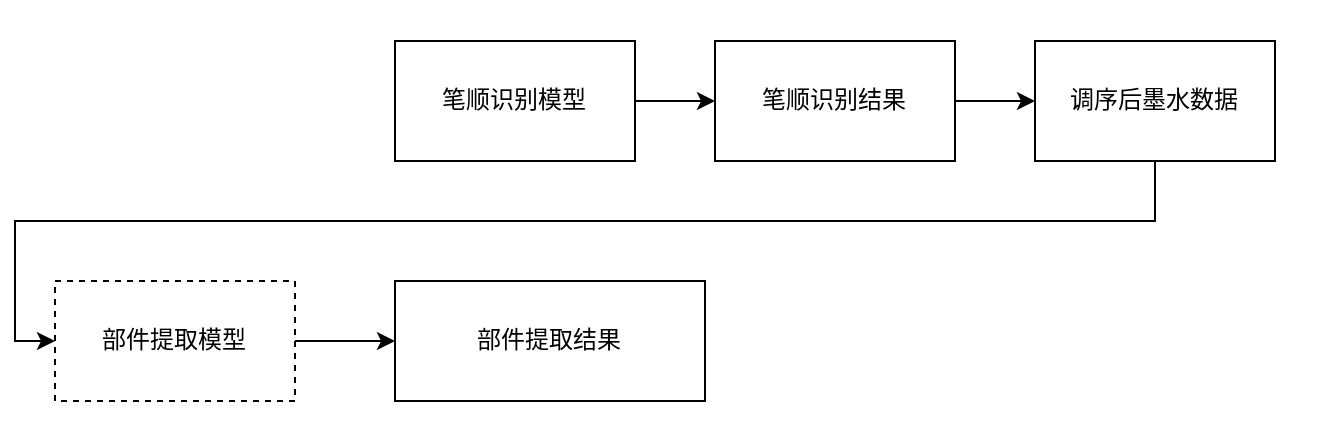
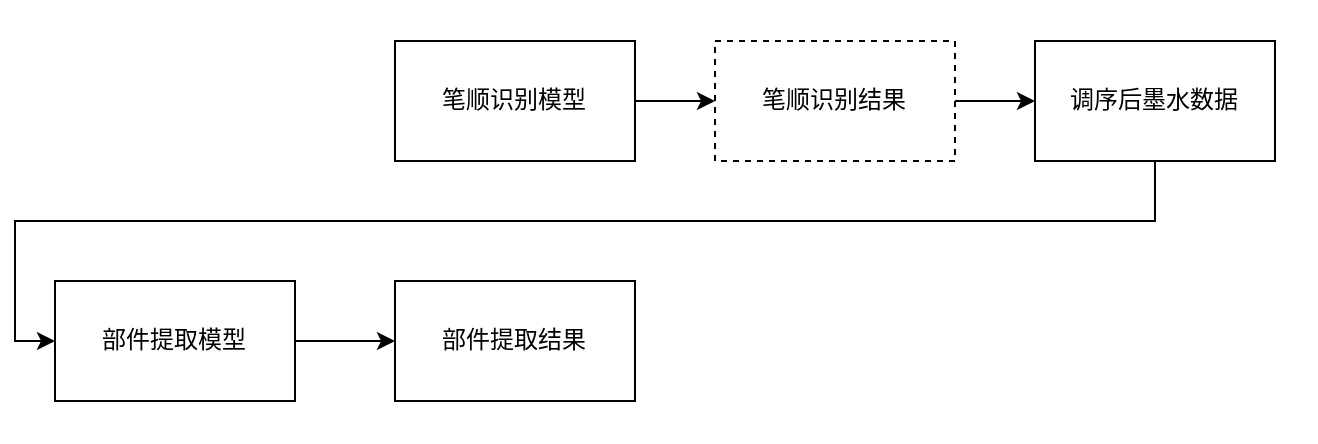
  <mxCell id="0" />
  <mxCell id="1" parent="0" />
  <mxCell id="2" value="" style="edgeStyle=orthogonalEdgeStyle;rounded=0;orthogonalLoop=1;jettySize=auto;html=1;entryX=0;entryY=0.5;entryDx=0;entryDy=0;exitX=0.5;exitY=1;exitDx=0;exitDy=0;" parent="1" source="7" target="4" edge="1"><mxGeometry relative="1" as="geometry" /></mxCell>
  <mxCell id="3" value="笔顺识别模型" style="rounded=0;whiteSpace=wrap;html=1;" parent="1" vertex="1"><mxGeometry x="190" y="20" width="120" height="60" as="geometry" /></mxCell>
- <mxCell id="4" value="部件提取模型" style="rounded=0;whiteSpace=wrap;html=1;dashed=1;" parent="1" vertex="1"><mxGeometry x="20" y="140" width="120" height="60" as="geometry" /></mxCell>
- <mxCell id="5" value="笔顺识别结果" style="rounded=0;whiteSpace=wrap;html=1;" parent="1" vertex="1"><mxGeometry x="350" y="20" width="120" height="60" as="geometry" /></mxCell>
- <mxCell id="6" value="部件提取结果" style="rounded=0;whiteSpace=wrap;html=1;" parent="1" vertex="1"><mxGeometry x="190" y="140" width="155" height="60" as="geometry" /></mxCell>
+ <mxCell id="4" value="部件提取模型" style="rounded=0;whiteSpace=wrap;html=1;" parent="1" vertex="1"><mxGeometry x="20" y="140" width="120" height="60" as="geometry" /></mxCell>
+ <mxCell id="5" value="笔顺识别结果" style="rounded=0;whiteSpace=wrap;html=1;dashed=1;" parent="1" vertex="1"><mxGeometry x="350" y="20" width="120" height="60" as="geometry" /></mxCell>
+ <mxCell id="6" value="部件提取结果" style="rounded=0;whiteSpace=wrap;html=1;" parent="1" vertex="1"><mxGeometry x="190" y="140" width="120" height="60" as="geometry" /></mxCell>
  <mxCell id="7" value="调序后墨水数据" style="rounded=0;whiteSpace=wrap;html=1;" parent="1" vertex="1"><mxGeometry x="510" y="20" width="120" height="60" as="geometry" /></mxCell>
  <mxCell id="8" value="" style="endArrow=classic;html=1;rounded=0;exitX=1;exitY=0.5;exitDx=0;exitDy=0;entryX=0;entryY=0.5;entryDx=0;entryDy=0;" parent="1" source="3" target="5" edge="1"><mxGeometry width="50" height="50" relative="1" as="geometry"><mxPoint x="390" y="0" as="sourcePoint" /><mxPoint x="440" y="-50" as="targetPoint" /></mxGeometry></mxCell>
  <mxCell id="9" value="" style="endArrow=classic;html=1;rounded=0;exitX=1;exitY=0.5;exitDx=0;exitDy=0;entryX=0;entryY=0.5;entryDx=0;entryDy=0;" parent="1" source="5" target="7" edge="1"><mxGeometry width="50" height="50" relative="1" as="geometry"><mxPoint x="325" y="60" as="sourcePoint" /><mxPoint x="360" y="60" as="targetPoint" /></mxGeometry></mxCell>
  <mxCell id="10" value="" style="edgeStyle=orthogonalEdgeStyle;rounded=0;orthogonalLoop=1;jettySize=auto;html=1;entryX=0;entryY=0.5;entryDx=0;entryDy=0;exitX=1;exitY=0.5;exitDx=0;exitDy=0;" parent="1" source="4" target="6" edge="1"><mxGeometry relative="1" as="geometry"><mxPoint x="590" y="90" as="sourcePoint" /><mxPoint x="205" y="180" as="targetPoint" /></mxGeometry></mxCell>
